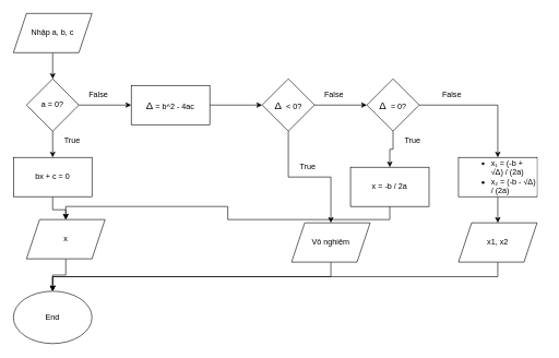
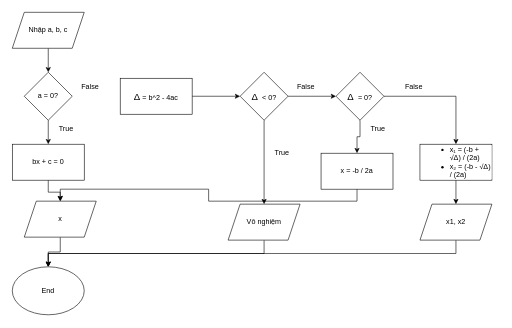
  <mxCell id="0" />
  <mxCell id="1" parent="0" />
  <mxCell id="2" style="edgeStyle=orthogonalEdgeStyle;rounded=0;orthogonalLoop=1;jettySize=auto;html=1;exitX=0.5;exitY=1;exitDx=0;exitDy=0;entryX=0.5;entryY=0;entryDx=0;entryDy=0;" edge="1" parent="1" source="3" target="6"><mxGeometry relative="1" as="geometry" /></mxCell>
  <mxCell id="3" value="Nhập a, b, c" style="shape=parallelogram;perimeter=parallelogramPerimeter;whiteSpace=wrap;html=1;fixedSize=1;" vertex="1" parent="1"><mxGeometry x="20" y="20" width="120" height="60" as="geometry" /></mxCell>
  <mxCell id="4" style="edgeStyle=orthogonalEdgeStyle;rounded=0;orthogonalLoop=1;jettySize=auto;html=1;exitX=0.5;exitY=1;exitDx=0;exitDy=0;entryX=0.5;entryY=0;entryDx=0;entryDy=0;" edge="1" parent="1" source="6" target="8"><mxGeometry relative="1" as="geometry" /></mxCell>
- <mxCell id="5" style="edgeStyle=orthogonalEdgeStyle;rounded=0;orthogonalLoop=1;jettySize=auto;html=1;exitX=1;exitY=0.5;exitDx=0;exitDy=0;entryX=0;entryY=0.5;entryDx=0;entryDy=0;" edge="1" parent="1" source="6" target="10"><mxGeometry relative="1" as="geometry" /></mxCell>
  <mxCell id="6" value="a = 0?" style="rhombus;whiteSpace=wrap;html=1;" vertex="1" parent="1"><mxGeometry x="40" y="120" width="80" height="80" as="geometry" /></mxCell>
  <mxCell id="7" style="edgeStyle=orthogonalEdgeStyle;rounded=0;orthogonalLoop=1;jettySize=auto;html=1;exitX=0.5;exitY=1;exitDx=0;exitDy=0;entryX=0.5;entryY=0;entryDx=0;entryDy=0;" edge="1" parent="1" source="8" target="24"><mxGeometry relative="1" as="geometry" /></mxCell>
  <mxCell id="8" value="bx + c = 0" style="rounded=0;whiteSpace=wrap;html=1;" vertex="1" parent="1"><mxGeometry x="20" y="240" width="120" height="60" as="geometry" /></mxCell>
  <mxCell id="9" style="edgeStyle=orthogonalEdgeStyle;rounded=0;orthogonalLoop=1;jettySize=auto;html=1;exitX=1;exitY=0.5;exitDx=0;exitDy=0;entryX=0;entryY=0.5;entryDx=0;entryDy=0;" edge="1" parent="1" source="10" target="13"><mxGeometry relative="1" as="geometry" /></mxCell>
  <mxCell id="10" value="&lt;span style=&quot;font-family: Arial, sans-serif; font-size: 16px; text-align: left; white-space-collapse: preserve; background-color: rgb(255, 255, 255);&quot;&gt;Δ &lt;/span&gt;= b^2 - 4ac" style="rounded=0;whiteSpace=wrap;html=1;" vertex="1" parent="1"><mxGeometry x="200" y="130" width="120" height="60" as="geometry" /></mxCell>
  <mxCell id="11" style="edgeStyle=orthogonalEdgeStyle;rounded=0;orthogonalLoop=1;jettySize=auto;html=1;exitX=0.5;exitY=1;exitDx=0;exitDy=0;entryX=0.5;entryY=0;entryDx=0;entryDy=0;" edge="1" parent="1" source="13" target="15"><mxGeometry relative="1" as="geometry" /></mxCell>
  <mxCell id="12" style="edgeStyle=orthogonalEdgeStyle;rounded=0;orthogonalLoop=1;jettySize=auto;html=1;exitX=1;exitY=0.5;exitDx=0;exitDy=0;entryX=0;entryY=0.5;entryDx=0;entryDy=0;" edge="1" parent="1" source="13" target="18"><mxGeometry relative="1" as="geometry" /></mxCell>
  <mxCell id="13" value="&lt;span style=&quot;font-family: Arial, sans-serif; font-size: 16px; text-align: left; white-space-collapse: preserve; background-color: rgb(255, 255, 255);&quot;&gt;Δ &lt;/span&gt;&amp;nbsp;&amp;lt; 0?" style="rhombus;whiteSpace=wrap;html=1;" vertex="1" parent="1"><mxGeometry x="400" y="120" width="80" height="80" as="geometry" /></mxCell>
  <mxCell id="14" style="edgeStyle=orthogonalEdgeStyle;rounded=0;orthogonalLoop=1;jettySize=auto;html=1;exitX=0.5;exitY=1;exitDx=0;exitDy=0;entryX=0.5;entryY=0;entryDx=0;entryDy=0;" edge="1" parent="1" source="15" target="27"><mxGeometry relative="1" as="geometry" /></mxCell>
- <mxCell id="15" value="Vô nghiệm" style="shape=parallelogram;perimeter=parallelogramPerimeter;whiteSpace=wrap;html=1;fixedSize=1;" vertex="1" parent="1"><mxGeometry x="445" y="340" width="120" height="60" as="geometry" /></mxCell>
+ <mxCell id="15" value="Vô nghiệm" style="shape=parallelogram;perimeter=parallelogramPerimeter;whiteSpace=wrap;html=1;fixedSize=1;" vertex="1" parent="1"><mxGeometry x="380" y="340" width="120" height="60" as="geometry" /></mxCell>
  <mxCell id="16" style="edgeStyle=orthogonalEdgeStyle;rounded=0;orthogonalLoop=1;jettySize=auto;html=1;exitX=0.5;exitY=1;exitDx=0;exitDy=0;entryX=0.5;entryY=0;entryDx=0;entryDy=0;" edge="1" parent="1" source="18" target="20"><mxGeometry relative="1" as="geometry" /></mxCell>
  <mxCell id="17" style="edgeStyle=orthogonalEdgeStyle;rounded=0;orthogonalLoop=1;jettySize=auto;html=1;exitX=1;exitY=0.5;exitDx=0;exitDy=0;entryX=0.5;entryY=0;entryDx=0;entryDy=0;" edge="1" parent="1" source="18" target="22"><mxGeometry relative="1" as="geometry" /></mxCell>
  <mxCell id="18" value="&lt;span style=&quot;font-family: Arial, sans-serif; font-size: 16px; text-align: left; white-space-collapse: preserve; background-color: rgb(255, 255, 255);&quot;&gt;Δ &lt;/span&gt;&amp;nbsp;= 0?" style="rhombus;whiteSpace=wrap;html=1;" vertex="1" parent="1"><mxGeometry x="560" y="120" width="80" height="80" as="geometry" /></mxCell>
  <mxCell id="19" style="edgeStyle=orthogonalEdgeStyle;rounded=0;orthogonalLoop=1;jettySize=auto;html=1;exitX=0.5;exitY=1;exitDx=0;exitDy=0;entryX=0.5;entryY=0;entryDx=0;entryDy=0;" edge="1" parent="1" source="20" target="24"><mxGeometry relative="1" as="geometry" /></mxCell>
  <mxCell id="20" value="x = -b / 2a" style="rounded=0;whiteSpace=wrap;html=1;" vertex="1" parent="1"><mxGeometry x="535" y="255" width="120" height="60" as="geometry" /></mxCell>
  <mxCell id="21" style="edgeStyle=orthogonalEdgeStyle;rounded=0;orthogonalLoop=1;jettySize=auto;html=1;exitX=0.5;exitY=1;exitDx=0;exitDy=0;entryX=0.5;entryY=0;entryDx=0;entryDy=0;" edge="1" parent="1" source="22" target="26"><mxGeometry relative="1" as="geometry" /></mxCell>
  <mxCell id="22" value="&lt;div style=&quot;&quot;&gt;&lt;ul style=&quot;box-sizing: border-box; margin: 0px; padding: 0px 0px 0px 2rem; list-style: circle; font-family: Arial, sans-serif; white-space: pre; background-color: rgb(255, 255, 255); padding-inline-start: 48px;&quot;&gt;&lt;li style=&quot;box-sizing: border-box; margin: 0px; padding: 0px; background-color: transparent; font-variant-numeric: normal; font-variant-east-asian: normal; font-variant-alternates: normal; font-variant-position: normal; font-variant-emoji: normal; list-style-type: disc; vertical-align: baseline;&quot; aria-level=&quot;4&quot; dir=&quot;ltr&quot;&gt;&lt;span style=&quot;box-sizing: border-box; margin: 0px; padding: 0px; background-color: transparent;&quot;&gt;&lt;span style=&quot;box-sizing: border-box; margin: 0px; padding: 0px; font-variant-numeric: normal; font-variant-east-asian: normal; font-variant-alternates: normal; font-variant-position: normal; font-variant-emoji: normal; vertical-align: baseline; text-wrap-mode: wrap;&quot;&gt;&lt;font&gt;x₁ = (-b + √Δ) / (2a)&lt;/font&gt;&lt;/span&gt;&lt;/span&gt;&lt;/li&gt;&lt;li style=&quot;box-sizing: border-box; margin: 0px; padding: 0px; background-color: transparent; font-variant-numeric: normal; font-variant-east-asian: normal; font-variant-alternates: normal; font-variant-position: normal; font-variant-emoji: normal; list-style-type: disc; vertical-align: baseline;&quot; aria-level=&quot;4&quot; dir=&quot;ltr&quot;&gt;&lt;span style=&quot;box-sizing: border-box; margin: 0px; padding: 0px; background-color: transparent;&quot;&gt;&lt;span style=&quot;box-sizing: border-box; margin: 0px; padding: 0px; font-variant-numeric: normal; font-variant-east-asian: normal; font-variant-alternates: normal; font-variant-position: normal; font-variant-emoji: normal; vertical-align: baseline; text-wrap-mode: wrap;&quot;&gt;&lt;font&gt;x₂ = (-b - √Δ) / (2a)&lt;/font&gt;&lt;/span&gt;&lt;/span&gt;&lt;/li&gt;&lt;/ul&gt;&lt;/div&gt;" style="rounded=0;whiteSpace=wrap;html=1;align=left;" vertex="1" parent="1"><mxGeometry x="700" y="240" width="120" height="60" as="geometry" /></mxCell>
  <mxCell id="23" style="edgeStyle=orthogonalEdgeStyle;rounded=0;orthogonalLoop=1;jettySize=auto;html=1;exitX=0.5;exitY=1;exitDx=0;exitDy=0;entryX=0.5;entryY=0;entryDx=0;entryDy=0;" edge="1" parent="1" source="24" target="27"><mxGeometry relative="1" as="geometry" /></mxCell>
  <mxCell id="24" value="x" style="shape=parallelogram;perimeter=parallelogramPerimeter;whiteSpace=wrap;html=1;fixedSize=1;" vertex="1" parent="1"><mxGeometry x="40" y="335" width="120" height="60" as="geometry" /></mxCell>
  <mxCell id="25" style="edgeStyle=orthogonalEdgeStyle;rounded=0;orthogonalLoop=1;jettySize=auto;html=1;exitX=0.5;exitY=1;exitDx=0;exitDy=0;entryX=0.5;entryY=0;entryDx=0;entryDy=0;" edge="1" parent="1" source="26" target="27"><mxGeometry relative="1" as="geometry" /></mxCell>
  <mxCell id="26" value="x1, x2" style="shape=parallelogram;perimeter=parallelogramPerimeter;whiteSpace=wrap;html=1;fixedSize=1;" vertex="1" parent="1"><mxGeometry x="700" y="340" width="120" height="60" as="geometry" /></mxCell>
  <mxCell id="27" value="End" style="ellipse;whiteSpace=wrap;html=1;" vertex="1" parent="1"><mxGeometry x="20" y="444.5" width="120" height="80" as="geometry" /></mxCell>
  <mxCell id="28" value="True" style="text;html=1;align=center;verticalAlign=middle;whiteSpace=wrap;rounded=0;" vertex="1" parent="1"><mxGeometry x="80" y="200" width="60" height="30" as="geometry" /></mxCell>
  <mxCell id="29" value="False" style="text;html=1;align=center;verticalAlign=middle;whiteSpace=wrap;rounded=0;" vertex="1" parent="1"><mxGeometry x="120" y="130" width="60" height="30" as="geometry" /></mxCell>
  <mxCell id="30" value="True" style="text;html=1;align=center;verticalAlign=middle;whiteSpace=wrap;rounded=0;" vertex="1" parent="1"><mxGeometry x="440" y="240" width="60" height="30" as="geometry" /></mxCell>
  <mxCell id="31" value="True" style="text;html=1;align=center;verticalAlign=middle;whiteSpace=wrap;rounded=0;" vertex="1" parent="1"><mxGeometry x="600" y="200" width="60" height="30" as="geometry" /></mxCell>
  <mxCell id="32" value="False" style="text;html=1;align=center;verticalAlign=middle;whiteSpace=wrap;rounded=0;" vertex="1" parent="1"><mxGeometry x="480" y="130" width="60" height="30" as="geometry" /></mxCell>
  <mxCell id="33" value="False" style="text;html=1;align=center;verticalAlign=middle;whiteSpace=wrap;rounded=0;" vertex="1" parent="1"><mxGeometry x="660" y="130" width="60" height="30" as="geometry" /></mxCell>
